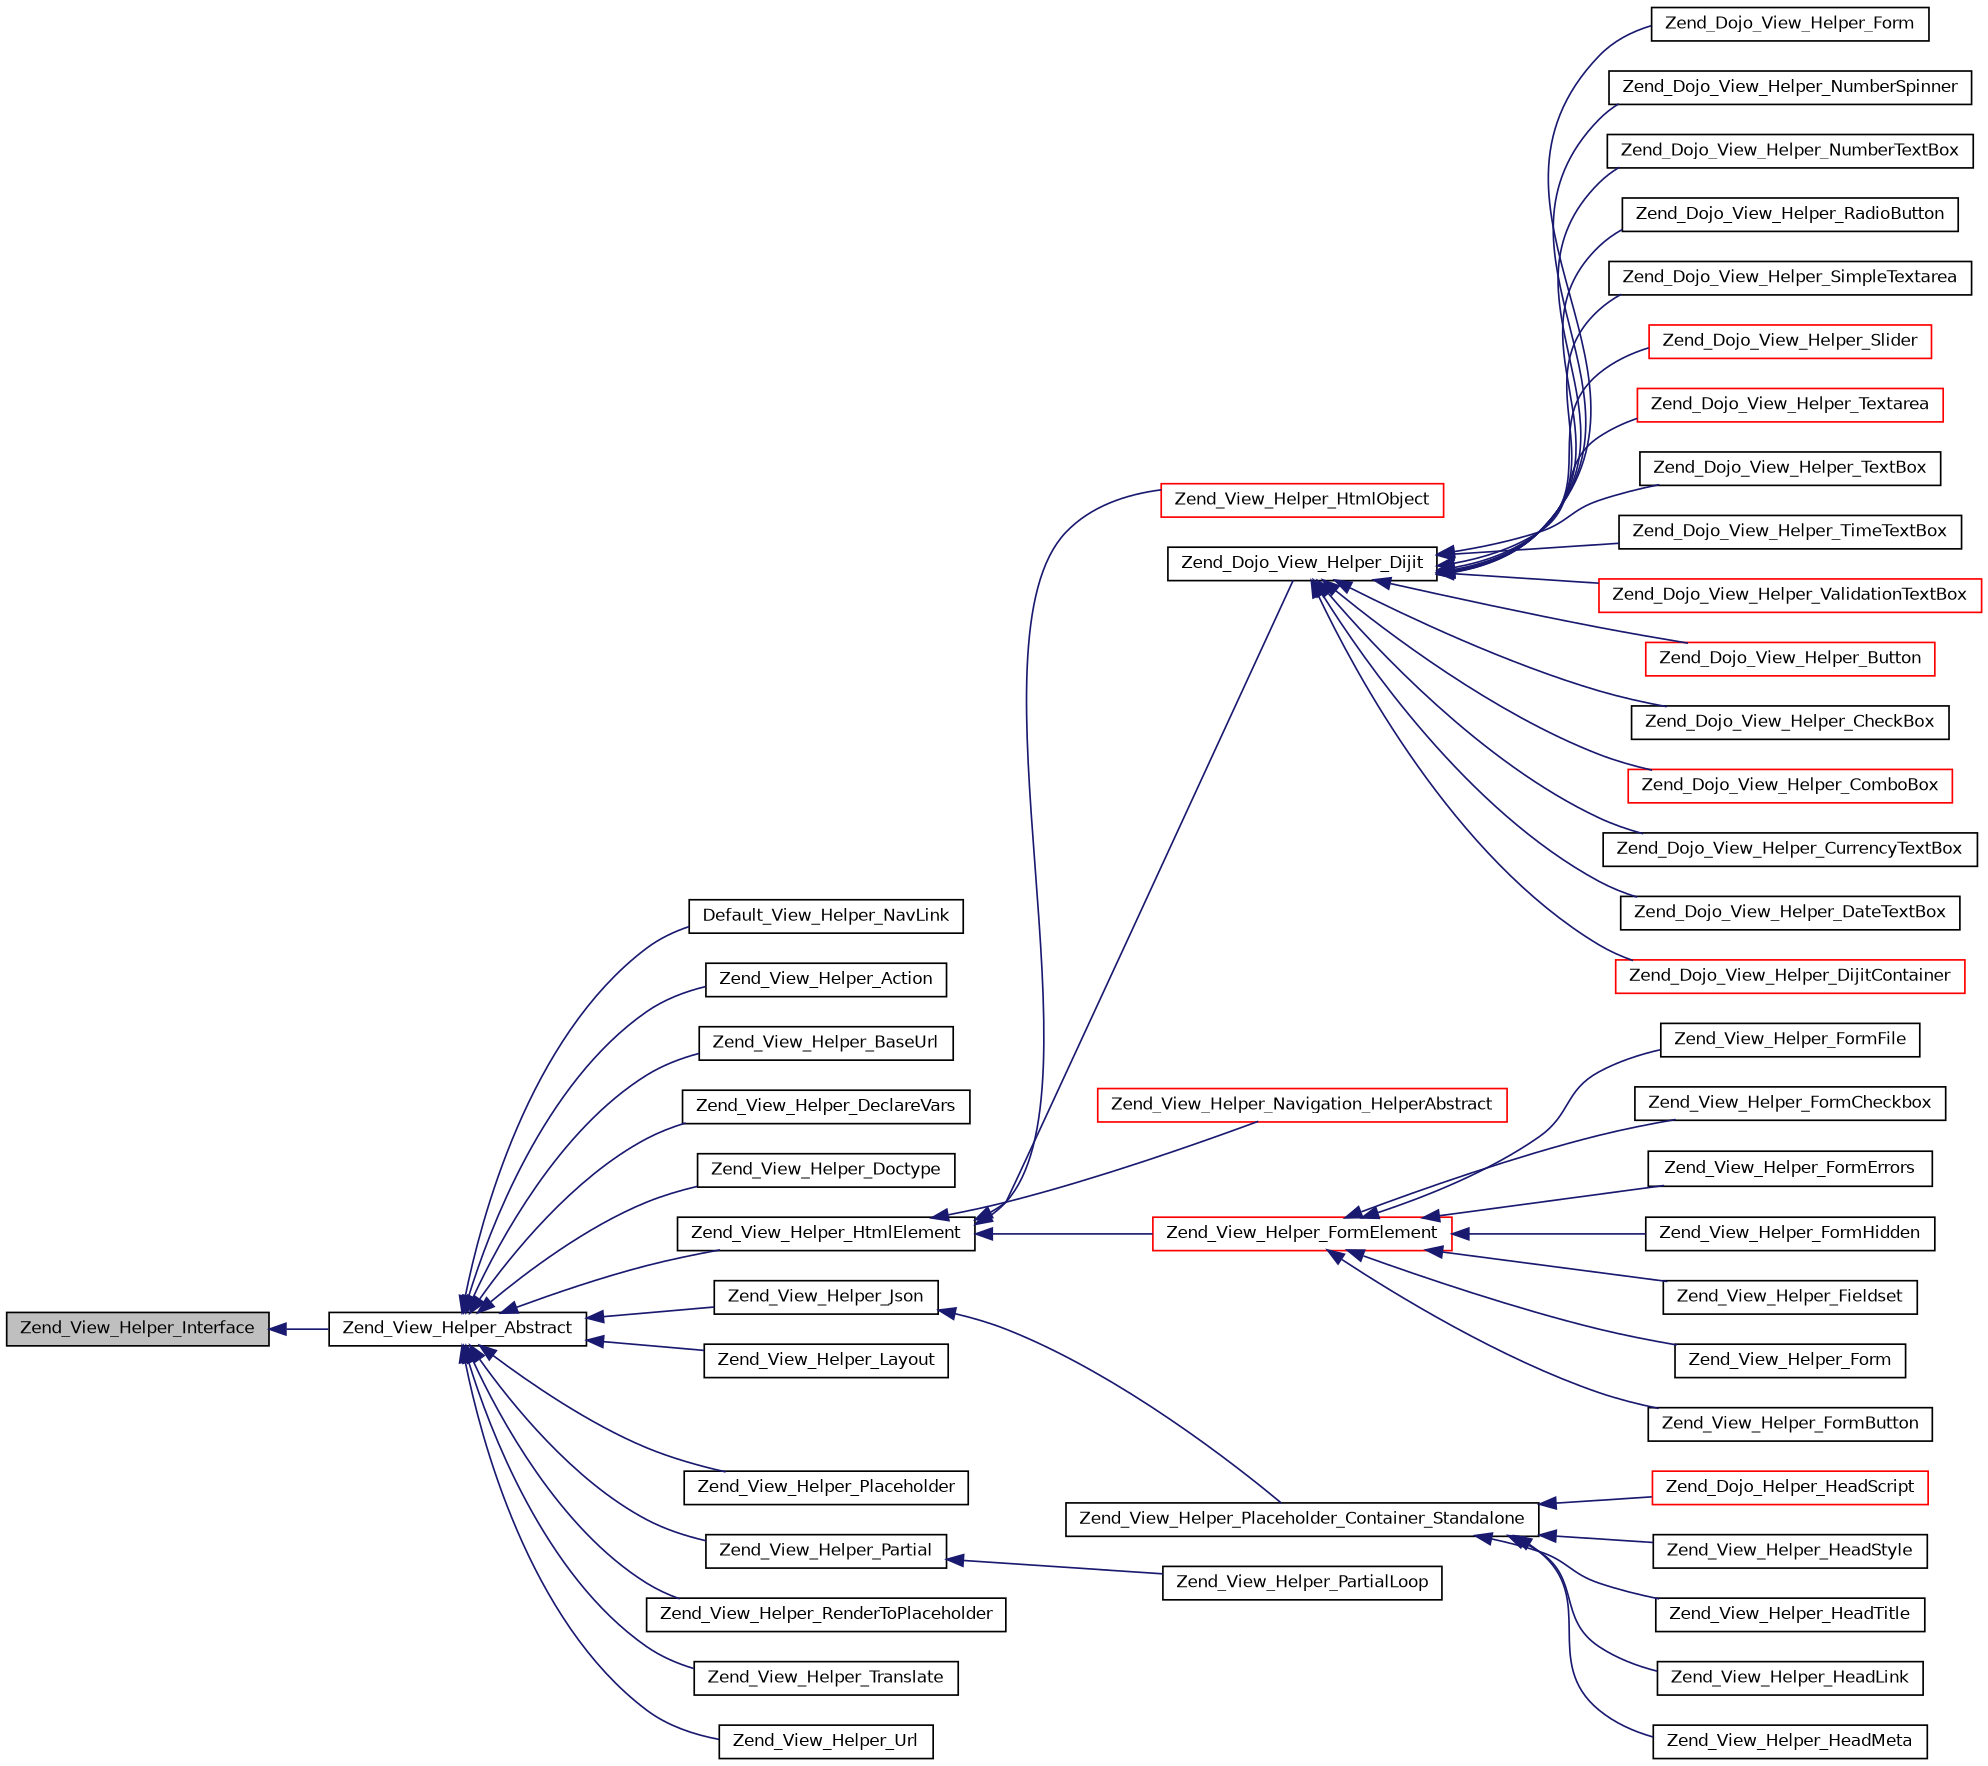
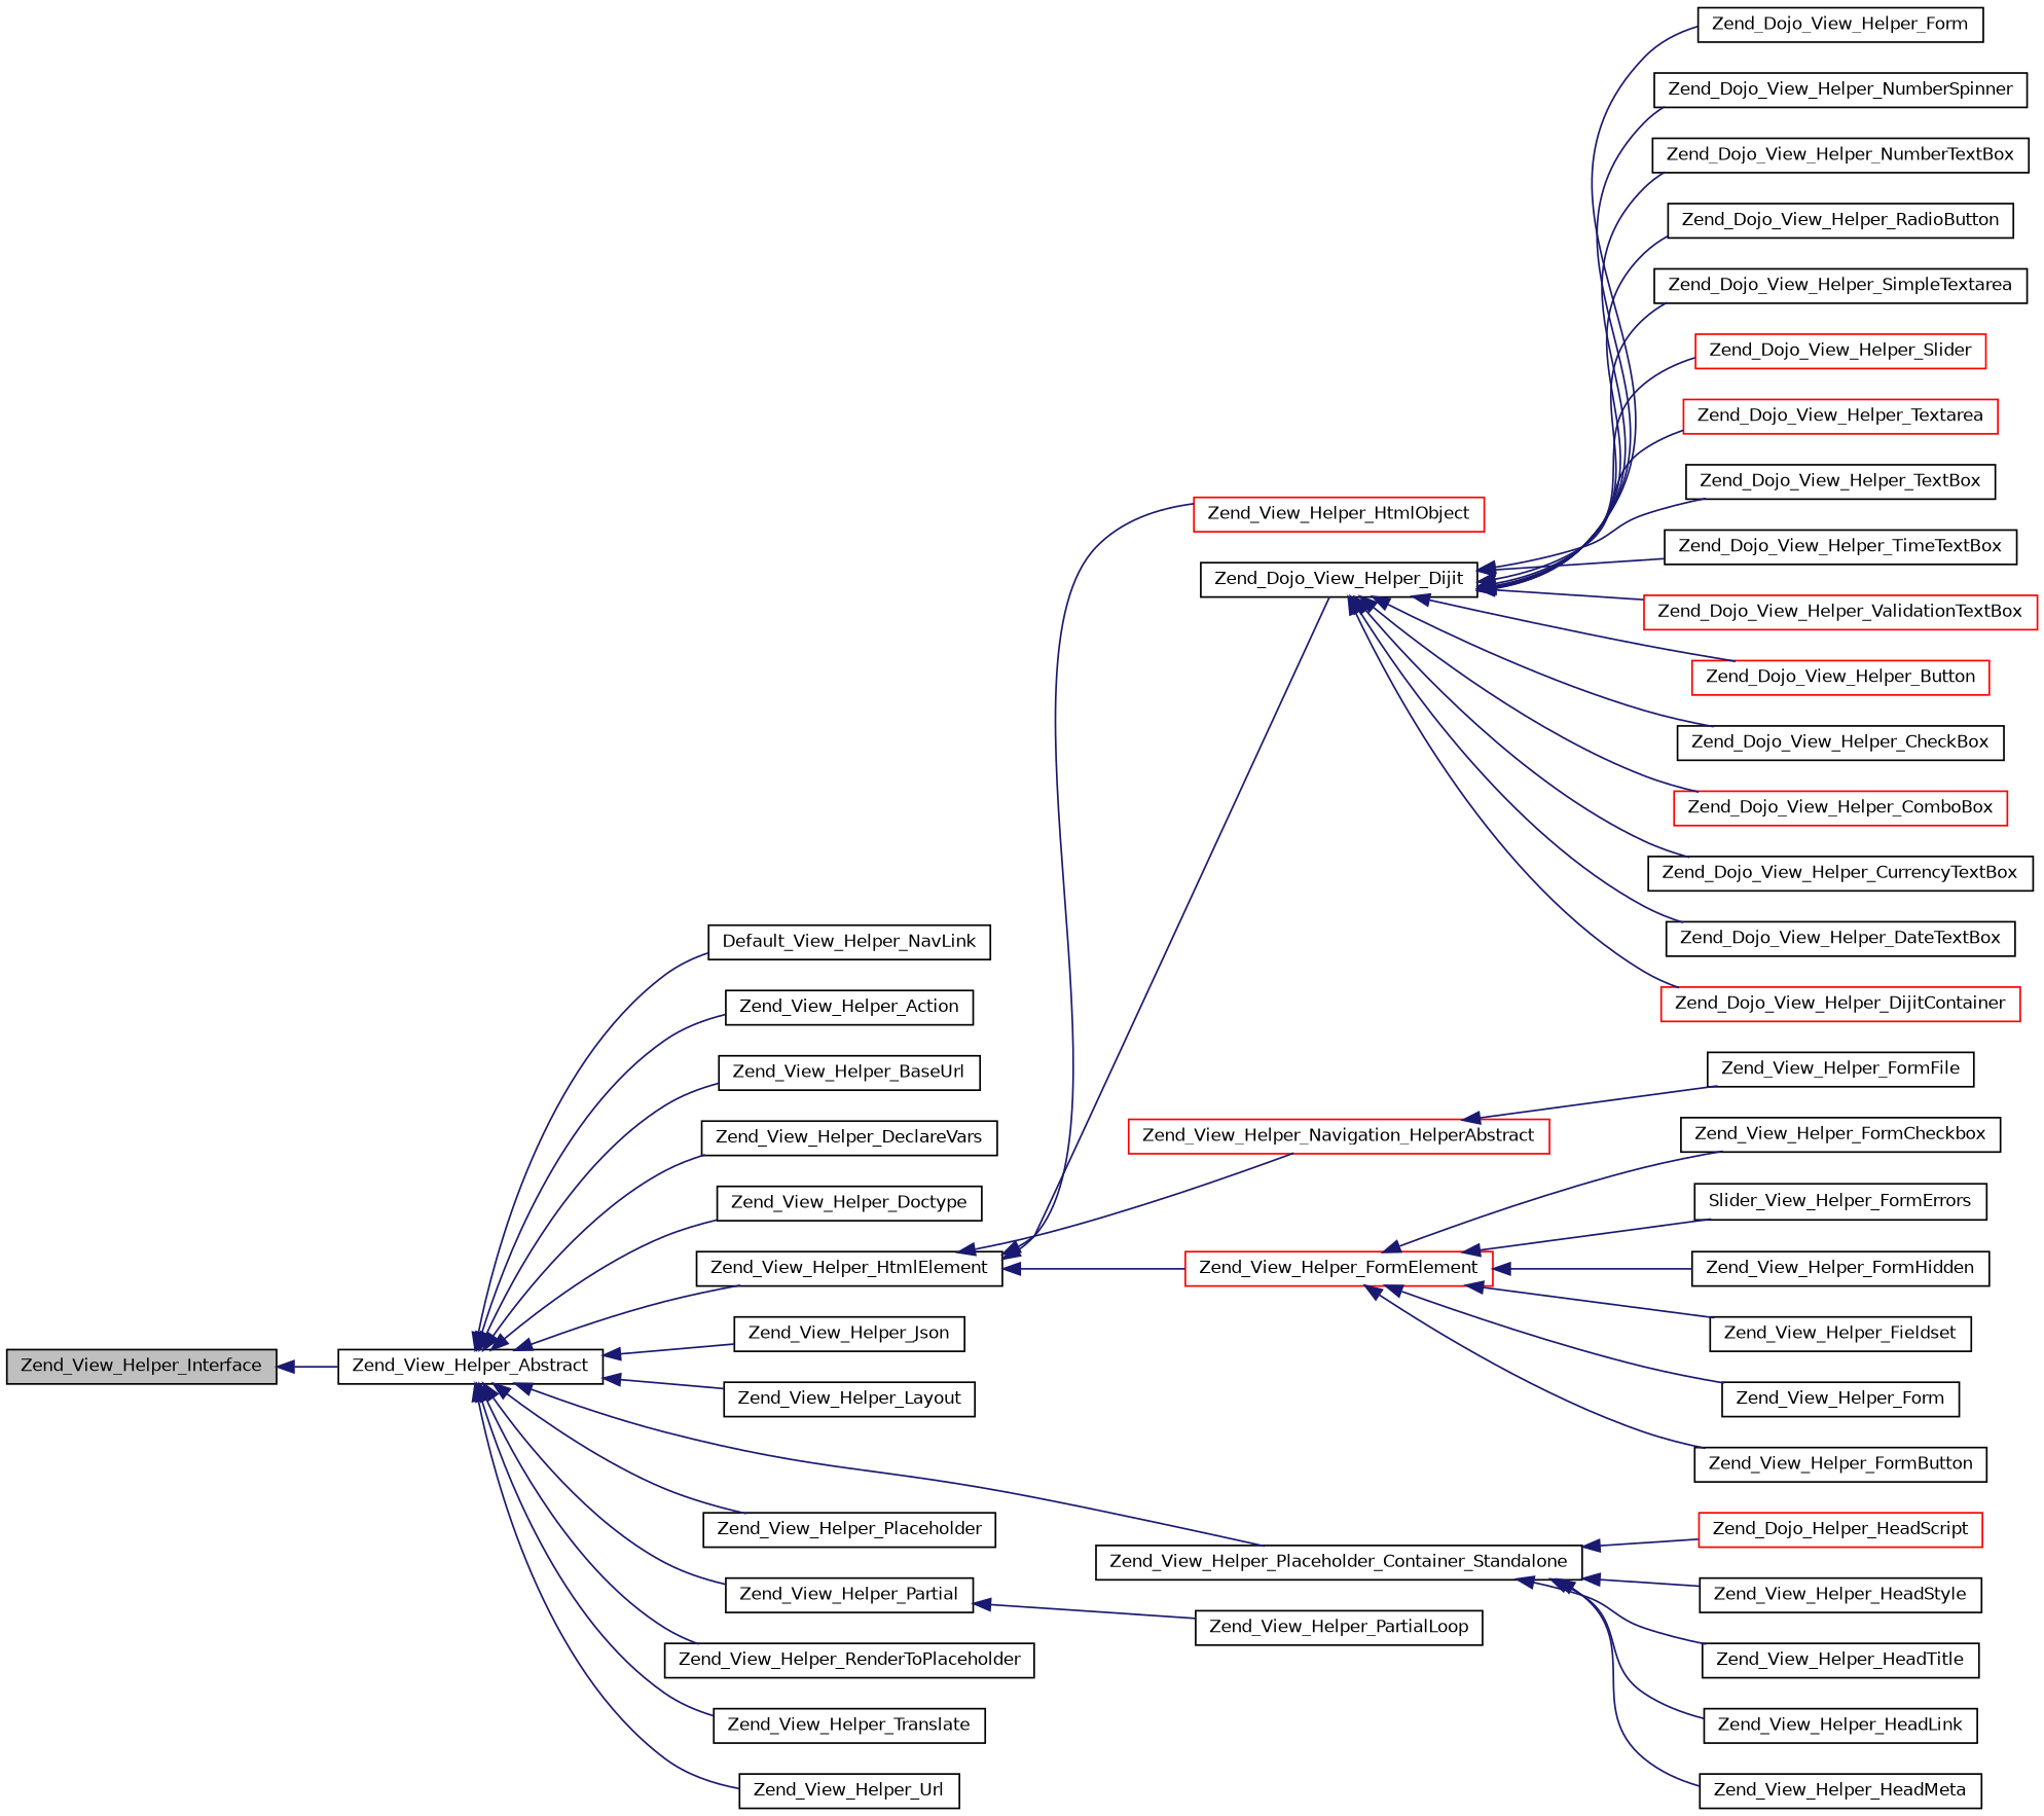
  digraph {
    rankdir=LR
    node [color=black fillcolor=white fontname=Helvetica fontsize=10 shape=record style=filled]
    edge [color=midnightblue dir=back fontname=Helvetica fontsize=10 labelfontname=Helvetica labelfontsize=10 style=solid]
    n1 [fillcolor=grey75 fontcolor=black height=0.2 label=Zend_View_Helper_Interface width=0.4]
    n2 [height=0.2 label=Zend_View_Helper_Abstract width=0.4]
    n3 [height=0.2 label=Default_View_Helper_NavLink width=0.4]
    n4 [height=0.2 label=Zend_View_Helper_Action width=0.4]
    n5 [height=0.2 label=Zend_View_Helper_BaseUrl width=0.4]
    n6 [height=0.2 label=Zend_View_Helper_DeclareVars width=0.4]
    n7 [height=0.2 label=Zend_View_Helper_Doctype width=0.4]
    n8 [height=0.2 label=Zend_View_Helper_HtmlElement width=0.4]
    n9 [height=0.2 label=Zend_View_Helper_Json width=0.4]
    n10 [height=0.2 label=Zend_View_Helper_Layout width=0.4]
    n11 [height=0.2 label=Zend_View_Helper_Partial width=0.4]
    n12 [height=0.2 label=Zend_View_Helper_Placeholder width=0.4]
    n13 [height=0.2 label=Zend_View_Helper_Placeholder_Container_Standalone width=0.4]
    n14 [height=0.2 label=Zend_View_Helper_RenderToPlaceholder width=0.4]
    n15 [height=0.2 label=Zend_View_Helper_Translate width=0.4]
    n16 [height=0.2 label=Zend_View_Helper_Url width=0.4]
    n17 [height=0.2 label=Zend_Dojo_View_Helper_Dijit width=0.4]
    n18 [color=red height=0.2 label=Zend_View_Helper_FormElement width=0.4]
    n19 [color=red height=0.2 label=Zend_View_Helper_HtmlObject width=0.4]
    n20 [color=red height=0.2 label=Zend_View_Helper_Navigation_HelperAbstract width=0.4]
    n21 [height=0.2 label=Zend_View_Helper_PartialLoop width=0.4]
    n22 [height=0.2 label=Zend_View_Helper_HeadLink width=0.4]
    n23 [height=0.2 label=Zend_View_Helper_HeadMeta width=0.4]
    n24 [color=red height=0.2 label=Zend_Dojo_Helper_HeadScript width=0.4]
    n25 [height=0.2 label=Zend_View_Helper_HeadStyle width=0.4]
    n26 [height=0.2 label=Zend_View_Helper_HeadTitle width=0.4]
    n27 [color=red height=0.2 label=Zend_Dojo_View_Helper_Button width=0.4]
    n28 [height=0.2 label=Zend_Dojo_View_Helper_CheckBox width=0.4]
    n29 [color=red height=0.2 label=Zend_Dojo_View_Helper_ComboBox width=0.4]
    n30 [height=0.2 label=Zend_Dojo_View_Helper_CurrencyTextBox width=0.4]
    n31 [height=0.2 label=Zend_Dojo_View_Helper_DateTextBox width=0.4]
    n32 [color=red height=0.2 label=Zend_Dojo_View_Helper_DijitContainer width=0.4]
    n33 [height=0.2 label=Zend_Dojo_View_Helper_Form width=0.4]
    n34 [height=0.2 label=Zend_Dojo_View_Helper_NumberSpinner width=0.4]
    n35 [height=0.2 label=Zend_Dojo_View_Helper_NumberTextBox width=0.4]
    n36 [height=0.2 label=Zend_Dojo_View_Helper_RadioButton width=0.4]
    n37 [height=0.2 label=Zend_Dojo_View_Helper_SimpleTextarea width=0.4]
    n38 [color=red height=0.2 label=Zend_Dojo_View_Helper_Slider width=0.4]
    n39 [color=red height=0.2 label=Zend_Dojo_View_Helper_Textarea width=0.4]
    n40 [height=0.2 label=Zend_Dojo_View_Helper_TextBox width=0.4]
    n41 [height=0.2 label=Zend_Dojo_View_Helper_TimeTextBox width=0.4]
    n42 [color=red height=0.2 label=Zend_Dojo_View_Helper_ValidationTextBox width=0.4]
    n43 [height=0.2 label=Zend_View_Helper_Fieldset width=0.4]
    n44 [height=0.2 label=Zend_View_Helper_Form width=0.4]
    n45 [height=0.2 label=Zend_View_Helper_FormButton width=0.4]
    n46 [height=0.2 label=Zend_View_Helper_FormCheckbox width=0.4]
-   n47 [height=0.2 label=Zend_View_Helper_FormErrors width=0.4]
+   n47 [height=0.2 label=Slider_View_Helper_FormErrors width=0.4]
    n48 [height=0.2 label=Zend_View_Helper_FormFile width=0.4]
    n49 [height=0.2 label=Zend_View_Helper_FormHidden width=0.4]
    n1 -> n2
    n2 -> n3
    n2 -> n4
    n2 -> n5
    n2 -> n6
    n2 -> n7
    n2 -> n8
    n2 -> n9
    n2 -> n10
    n2 -> n11
    n2 -> n12
-   n9 -> n13
+   n2 -> n13
    n2 -> n14
    n2 -> n15
    n2 -> n16
    n8 -> n17
    n8 -> n18
    n8 -> n19
    n8 -> n20
    n11 -> n21
    n13 -> n22
    n13 -> n23
    n13 -> n24
    n13 -> n25
    n13 -> n26
    n17 -> n27
    n17 -> n28
    n17 -> n29
    n17 -> n30
    n17 -> n31
    n17 -> n32
    n17 -> n33
    n17 -> n34
    n17 -> n35
    n17 -> n36
    n17 -> n37
    n17 -> n38
    n17 -> n39
    n17 -> n40
    n17 -> n41
    n17 -> n42
    n18 -> n43
    n18 -> n44
    n18 -> n45
    n18 -> n46
    n18 -> n47
-   n18 -> n48
+   n20 -> n48
    n18 -> n49
  }
